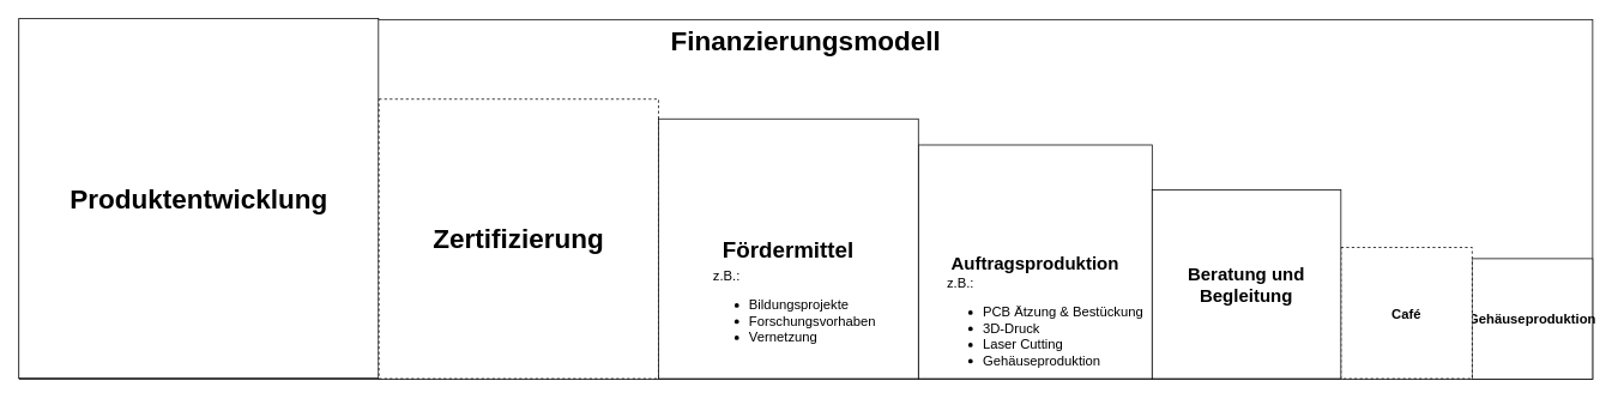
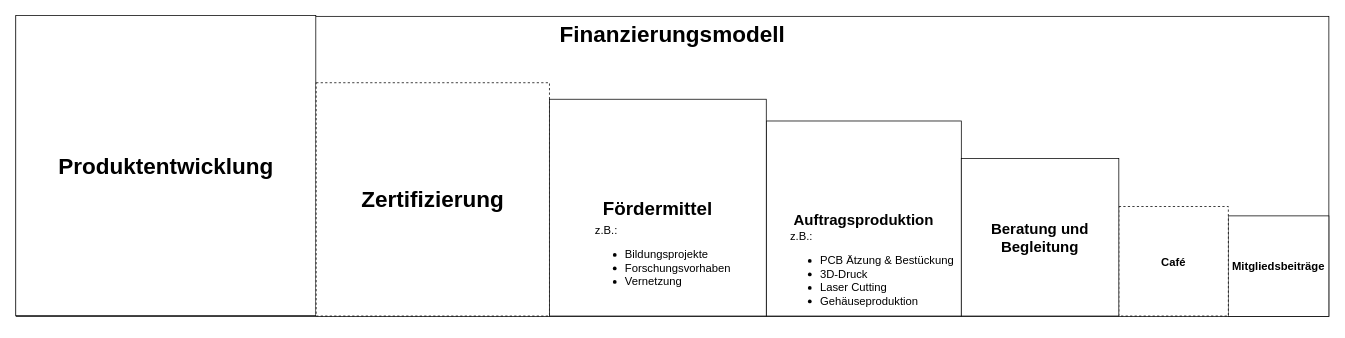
  <mxCell id="0" />
  <mxCell id="1" parent="0" />
  <mxCell id="2" value="Finanzierungsmodell" style="rounded=0;whiteSpace=wrap;html=1;fontSize=30;align=center;verticalAlign=top;fontStyle=1" vertex="1" parent="1"><mxGeometry y="21" width="1750" height="400" as="geometry" x="21" /></mxCell>
- <mxCell id="3" value="Gehäuseproduktion" style="whiteSpace=wrap;html=1;aspect=fixed;fontStyle=1;fontSize=15;" vertex="1" parent="1"><mxGeometry x="1637" y="287" width="134" height="134" as="geometry" /></mxCell>
+ <mxCell id="3" value="Mitgliedsbeiträge" style="whiteSpace=wrap;html=1;aspect=fixed;fontStyle=1;fontSize=15;" vertex="1" parent="1"><mxGeometry x="1637" y="287" width="134" height="134" as="geometry" /></mxCell>
  <mxCell id="4" value="Produktentwicklung" style="whiteSpace=wrap;html=1;aspect=fixed;fontStyle=1;fontSize=30;" vertex="1" parent="1"><mxGeometry x="20.5" y="20" width="400" height="400" as="geometry" /></mxCell>
  <mxCell id="5" value="Café" style="whiteSpace=wrap;html=1;aspect=fixed;fontStyle=1;fontSize=15;dashed=1;" vertex="1" parent="1"><mxGeometry x="1491" y="274.5" width="146" height="146" as="geometry" /></mxCell>
  <mxCell id="6" value="&lt;div&gt;Auftragsproduktion&lt;/div&gt;" style="whiteSpace=wrap;html=1;aspect=fixed;fontStyle=1;fontSize=20;align=center;verticalAlign=middle;" vertex="1" parent="1"><mxGeometry x="1021" y="160.5" width="260" height="260" as="geometry" /></mxCell>
  <mxCell id="7" value="z.B.: &lt;br&gt;&lt;ul&gt;&lt;li&gt;PCB Ätzung &amp;amp; Bestückung&lt;/li&gt;&lt;li&gt;3D-Druck&lt;/li&gt;&lt;li&gt;Laser Cutting&lt;/li&gt;&lt;li&gt;Gehäuseproduktion&lt;br&gt;&lt;/li&gt;&lt;/ul&gt;" style="text;html=1;strokeColor=none;fillColor=none;align=left;verticalAlign=top;whiteSpace=wrap;rounded=0;fontSize=15;" vertex="1" parent="1"><mxGeometry x="1051" y="297.5" width="230" height="130" as="geometry" /></mxCell>
  <mxCell id="8" value="Zertifizierung" style="whiteSpace=wrap;html=1;aspect=fixed;fontSize=30;align=center;fontStyle=1;dashed=1;" vertex="1" parent="1"><mxGeometry x="421" y="109.5" width="311" height="311" as="geometry" /></mxCell>
  <mxCell id="9" value="Beratung und Begleitung" style="whiteSpace=wrap;html=1;aspect=fixed;fontStyle=1;fontSize=20;align=center;verticalAlign=middle;" vertex="1" parent="1"><mxGeometry x="1281" y="210.5" width="210" height="210" as="geometry" /></mxCell>
  <mxCell id="10" value="&lt;div style=&quot;font-size: 25px;&quot;&gt;Fördermittel&lt;/div&gt;" style="whiteSpace=wrap;html=1;aspect=fixed;fontStyle=1;fontSize=25;align=center;verticalAlign=middle;" vertex="1" parent="1"><mxGeometry x="732" y="131.5" width="289" height="289" as="geometry" /></mxCell>
  <mxCell id="11" value="z.B.: &lt;br&gt;&lt;ul&gt;&lt;li&gt;Bildungsprojekte&lt;/li&gt;&lt;li&gt;Forschungsvorhaben&lt;/li&gt;&lt;li&gt;Vernetzung&lt;br&gt;&lt;/li&gt;&lt;/ul&gt;" style="text;html=1;strokeColor=none;fillColor=none;align=left;verticalAlign=top;whiteSpace=wrap;rounded=0;fontSize=15;" vertex="1" parent="1"><mxGeometry x="791" y="289.5" width="210" height="130" as="geometry" /></mxCell>
